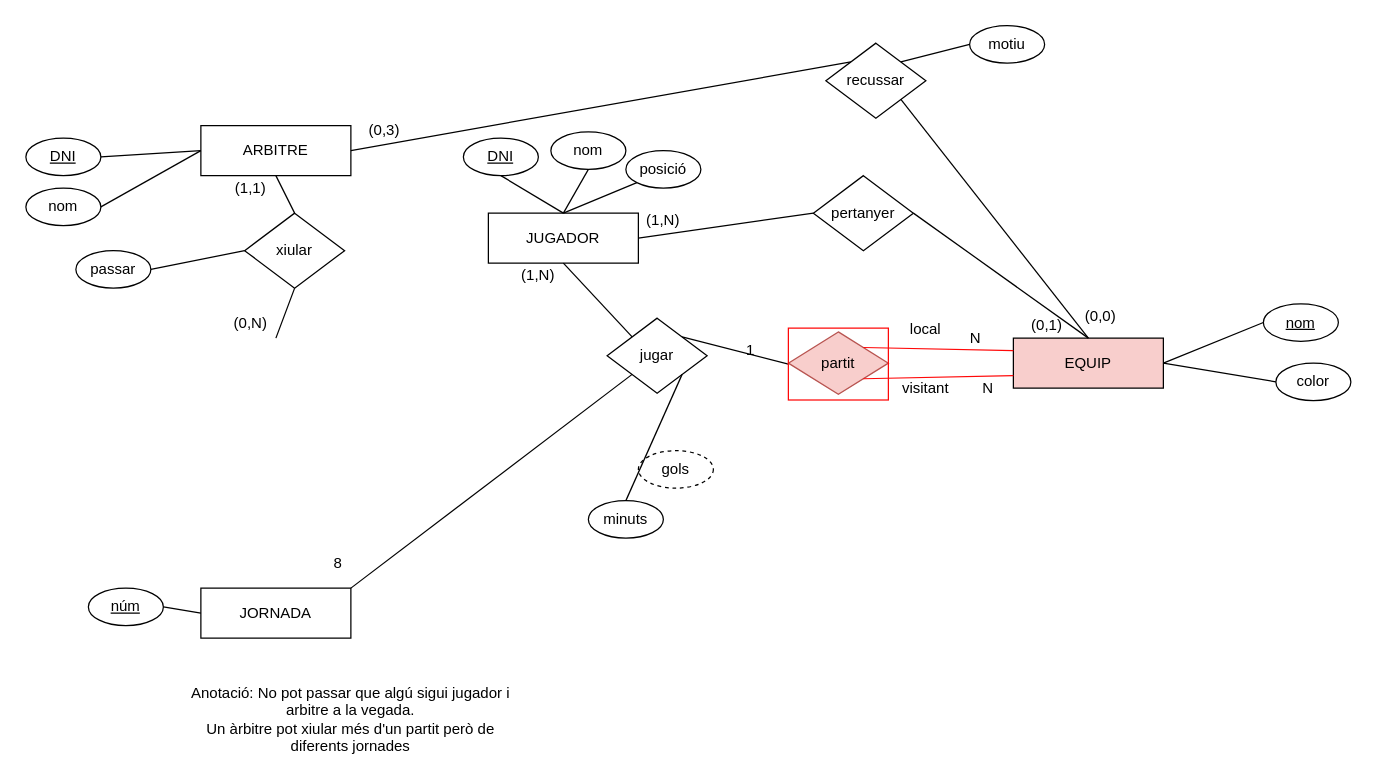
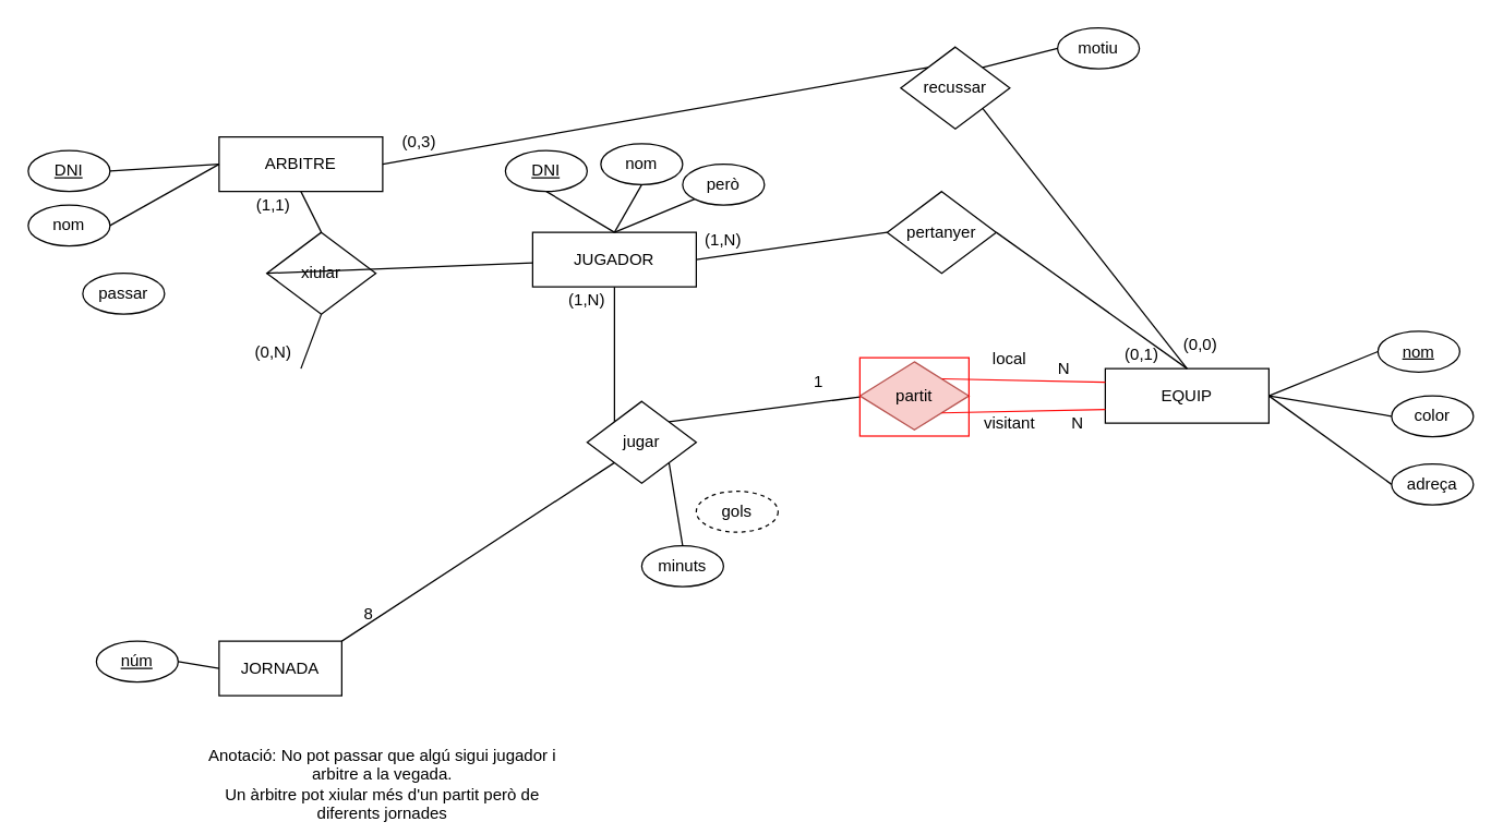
  <mxCell id="0" />
  <mxCell id="1" parent="0" />
- <mxCell id="2" value="jugar" style="rhombus;whiteSpace=wrap;html=1;" parent="1" vertex="1"><mxGeometry x="485" y="254" width="80" height="60" as="geometry" /></mxCell>
- <mxCell id="3" value="EQUIP" style="rounded=0;whiteSpace=wrap;html=1;fillColor=#f8cecc;" parent="1" vertex="1"><mxGeometry x="810" y="270" width="120" height="40" as="geometry" /></mxCell>
- <mxCell id="4" value="JORNADA" style="rounded=0;whiteSpace=wrap;html=1;" parent="1" vertex="1"><mxGeometry x="160" y="470" width="120" height="40" as="geometry" /></mxCell>
+ <mxCell id="2" value="jugar" style="rhombus;whiteSpace=wrap;html=1;" parent="1" vertex="1"><mxGeometry x="430" y="294" width="80" height="60" as="geometry" /></mxCell>
+ <mxCell id="3" value="EQUIP" style="rounded=0;whiteSpace=wrap;html=1;" parent="1" vertex="1"><mxGeometry x="810" y="270" width="120" height="40" as="geometry" /></mxCell>
+ <mxCell id="4" value="JORNADA" style="rounded=0;whiteSpace=wrap;html=1;" parent="1" vertex="1"><mxGeometry x="160" y="470" width="90" height="40" as="geometry" /></mxCell>
  <mxCell id="5" value="&lt;u&gt;nom&lt;/u&gt;" style="ellipse;whiteSpace=wrap;html=1;" parent="1" vertex="1"><mxGeometry x="1010" y="242.5" width="60" height="30" as="geometry" /></mxCell>
  <mxCell id="6" value="color" style="ellipse;whiteSpace=wrap;html=1;" parent="1" vertex="1"><mxGeometry x="1020" y="290" width="60" height="30" as="geometry" /></mxCell>
+ <mxCell id="7" value="adreça" style="ellipse;whiteSpace=wrap;html=1;" parent="1" vertex="1"><mxGeometry x="1020" y="340" width="60" height="30" as="geometry" /></mxCell>
  <mxCell id="8" style="edgeStyle=orthogonalEdgeStyle;rounded=0;orthogonalLoop=1;jettySize=auto;html=1;exitX=0.5;exitY=1;exitDx=0;exitDy=0;" parent="1" source="6" target="6" edge="1"><mxGeometry relative="1" as="geometry" /></mxCell>
  <mxCell id="9" value="" style="endArrow=none;html=1;entryX=0;entryY=0.5;entryDx=0;entryDy=0;exitX=1;exitY=0.5;exitDx=0;exitDy=0;" parent="1" source="3" target="5" edge="1"><mxGeometry width="50" height="50" relative="1" as="geometry"><mxPoint x="700" y="255" as="sourcePoint" /><mxPoint x="780" y="190" as="targetPoint" /></mxGeometry></mxCell>
  <mxCell id="10" value="" style="endArrow=none;html=1;entryX=0;entryY=0.5;entryDx=0;entryDy=0;exitX=1;exitY=0.5;exitDx=0;exitDy=0;" parent="1" source="3" target="6" edge="1"><mxGeometry width="50" height="50" relative="1" as="geometry"><mxPoint x="760" y="310" as="sourcePoint" /><mxPoint x="790" y="275" as="targetPoint" /></mxGeometry></mxCell>
+ <mxCell id="11" value="" style="endArrow=none;html=1;entryX=0;entryY=0.5;entryDx=0;entryDy=0;exitX=1;exitY=0.5;exitDx=0;exitDy=0;" parent="1" source="3" target="7" edge="1"><mxGeometry width="50" height="50" relative="1" as="geometry"><mxPoint x="750" y="300" as="sourcePoint" /><mxPoint x="790" y="265" as="targetPoint" /></mxGeometry></mxCell>
  <mxCell id="12" value="&lt;u&gt;núm&lt;/u&gt;" style="ellipse;whiteSpace=wrap;html=1;" parent="1" vertex="1"><mxGeometry x="70" y="470" width="60" height="30" as="geometry" /></mxCell>
  <mxCell id="13" value="" style="endArrow=none;html=1;entryX=1;entryY=0.5;entryDx=0;entryDy=0;exitX=0;exitY=0.5;exitDx=0;exitDy=0;" parent="1" source="4" target="12" edge="1"><mxGeometry width="50" height="50" relative="1" as="geometry"><mxPoint x="300" y="370" as="sourcePoint" /><mxPoint x="330" y="325" as="targetPoint" /></mxGeometry></mxCell>
  <mxCell id="14" value="" style="endArrow=none;html=1;entryX=0;entryY=0.5;entryDx=0;entryDy=0;exitX=1;exitY=0;exitDx=0;exitDy=0;" parent="1" source="2" edge="1" target="58"><mxGeometry width="50" height="50" relative="1" as="geometry"><mxPoint x="500" y="370" as="sourcePoint" /><mxPoint x="600" y="270" as="targetPoint" /></mxGeometry></mxCell>
  <mxCell id="15" value="" style="endArrow=none;html=1;exitX=1;exitY=0;exitDx=0;exitDy=0;entryX=0;entryY=1;entryDx=0;entryDy=0;" parent="1" source="4" target="2" edge="1"><mxGeometry width="50" height="50" relative="1" as="geometry"><mxPoint x="290" y="300" as="sourcePoint" /><mxPoint x="550" y="320" as="targetPoint" /></mxGeometry></mxCell>
  <mxCell id="16" value="JUGADOR" style="rounded=0;whiteSpace=wrap;html=1;" parent="1" vertex="1"><mxGeometry x="390" y="170" width="120" height="40" as="geometry" /></mxCell>
  <mxCell id="17" value="&lt;u&gt;DNI&lt;/u&gt;" style="ellipse;whiteSpace=wrap;html=1;" parent="1" vertex="1"><mxGeometry x="370" y="110" width="60" height="30" as="geometry" /></mxCell>
  <mxCell id="18" value="nom" style="ellipse;whiteSpace=wrap;html=1;" parent="1" vertex="1"><mxGeometry x="440" y="105" width="60" height="30" as="geometry" /></mxCell>
  <mxCell id="19" value="" style="endArrow=none;html=1;exitX=0.5;exitY=0;exitDx=0;exitDy=0;entryX=0.5;entryY=1;entryDx=0;entryDy=0;" parent="1" source="16" target="17" edge="1"><mxGeometry width="50" height="50" relative="1" as="geometry"><mxPoint x="300" y="310" as="sourcePoint" /><mxPoint x="420" y="310" as="targetPoint" /></mxGeometry></mxCell>
  <mxCell id="20" value="" style="endArrow=none;html=1;exitX=0.5;exitY=0;exitDx=0;exitDy=0;entryX=0.5;entryY=1;entryDx=0;entryDy=0;" parent="1" source="16" target="18" edge="1"><mxGeometry width="50" height="50" relative="1" as="geometry"><mxPoint x="460" y="180" as="sourcePoint" /><mxPoint x="450" y="150" as="targetPoint" /></mxGeometry></mxCell>
  <mxCell id="21" value="xiular" style="rhombus;whiteSpace=wrap;html=1;" parent="1" vertex="1"><mxGeometry x="195" y="170" width="80" height="60" as="geometry" /></mxCell>
  <mxCell id="22" value="ARBITRE" style="rounded=0;whiteSpace=wrap;html=1;" parent="1" vertex="1"><mxGeometry x="160" y="100" width="120" height="40" as="geometry" /></mxCell>
  <mxCell id="23" value="&lt;u&gt;DNI&lt;/u&gt;" style="ellipse;whiteSpace=wrap;html=1;" parent="1" vertex="1"><mxGeometry x="20" y="110" width="60" height="30" as="geometry" /></mxCell>
  <mxCell id="24" value="nom" style="ellipse;whiteSpace=wrap;html=1;" parent="1" vertex="1"><mxGeometry x="20" y="150" width="60" height="30" as="geometry" /></mxCell>
  <mxCell id="25" value="" style="endArrow=none;html=1;exitX=0;exitY=0.5;exitDx=0;exitDy=0;entryX=1;entryY=0.5;entryDx=0;entryDy=0;" parent="1" source="22" target="23" edge="1"><mxGeometry width="50" height="50" relative="1" as="geometry"><mxPoint x="70" y="240" as="sourcePoint" /><mxPoint x="190" y="240" as="targetPoint" /></mxGeometry></mxCell>
  <mxCell id="26" value="" style="endArrow=none;html=1;entryX=1;entryY=0.5;entryDx=0;entryDy=0;" parent="1" target="24" edge="1"><mxGeometry width="50" height="50" relative="1" as="geometry"><mxPoint x="160" y="120" as="sourcePoint" /><mxPoint x="220" y="80" as="targetPoint" /></mxGeometry></mxCell>
  <mxCell id="27" value="" style="endArrow=none;html=1;entryX=0.5;entryY=0;entryDx=0;entryDy=0;exitX=0.5;exitY=1;exitDx=0;exitDy=0;" parent="1" source="22" target="21" edge="1"><mxGeometry width="50" height="50" relative="1" as="geometry"><mxPoint x="170" y="130" as="sourcePoint" /><mxPoint x="90" y="175" as="targetPoint" /></mxGeometry></mxCell>
  <mxCell id="28" value="" style="endArrow=none;html=1;entryX=0.5;entryY=0;entryDx=0;entryDy=0;exitX=0.5;exitY=1;exitDx=0;exitDy=0;" parent="1" source="21" edge="1"><mxGeometry width="50" height="50" relative="1" as="geometry"><mxPoint x="230" y="150" as="sourcePoint" /><mxPoint x="220" y="270" as="targetPoint" /></mxGeometry></mxCell>
  <mxCell id="29" value="Anotació: No pot passar que algú sigui jugador i arbitre a la vegada.&lt;br&gt;Un àrbitre pot xiular més d'un partit però de diferents jornades" style="text;html=1;strokeColor=none;fillColor=none;align=center;verticalAlign=middle;whiteSpace=wrap;rounded=0;" parent="1" vertex="1"><mxGeometry x="140" y="560" width="280" height="30" as="geometry" /></mxCell>
  <mxCell id="30" value="pertanyer" style="rhombus;whiteSpace=wrap;html=1;" parent="1" vertex="1"><mxGeometry x="650" y="140" width="80" height="60" as="geometry" /></mxCell>
  <mxCell id="31" value="" style="endArrow=none;html=1;exitX=1;exitY=0.5;exitDx=0;exitDy=0;entryX=0;entryY=0.5;entryDx=0;entryDy=0;" parent="1" source="16" target="30" edge="1"><mxGeometry width="50" height="50" relative="1" as="geometry"><mxPoint x="460" y="180" as="sourcePoint" /><mxPoint x="530" y="150" as="targetPoint" /></mxGeometry></mxCell>
  <mxCell id="32" value="" style="endArrow=none;html=1;exitX=0.5;exitY=0;exitDx=0;exitDy=0;entryX=1;entryY=0.5;entryDx=0;entryDy=0;" parent="1" source="3" target="30" edge="1"><mxGeometry width="50" height="50" relative="1" as="geometry"><mxPoint x="520" y="200" as="sourcePoint" /><mxPoint x="660" y="180" as="targetPoint" /></mxGeometry></mxCell>
- <mxCell id="33" value="posició" style="ellipse;whiteSpace=wrap;html=1;" parent="1" vertex="1"><mxGeometry x="500" y="120" width="60" height="30" as="geometry" /></mxCell>
+ <mxCell id="33" value="però" style="ellipse;whiteSpace=wrap;html=1;" parent="1" vertex="1"><mxGeometry x="500" y="120" width="60" height="30" as="geometry" /></mxCell>
  <mxCell id="34" value="" style="endArrow=none;html=1;exitX=0.5;exitY=0;exitDx=0;exitDy=0;entryX=0;entryY=1;entryDx=0;entryDy=0;" parent="1" source="16" target="33" edge="1"><mxGeometry width="50" height="50" relative="1" as="geometry"><mxPoint x="460" y="180" as="sourcePoint" /><mxPoint x="480" y="145" as="targetPoint" /></mxGeometry></mxCell>
  <mxCell id="35" value="recussar" style="rhombus;whiteSpace=wrap;html=1;" parent="1" vertex="1"><mxGeometry x="660" y="34" width="80" height="60" as="geometry" /></mxCell>
  <mxCell id="36" value="" style="endArrow=none;html=1;entryX=1;entryY=1;entryDx=0;entryDy=0;" parent="1" target="35" edge="1"><mxGeometry width="50" height="50" relative="1" as="geometry"><mxPoint x="870" y="270" as="sourcePoint" /><mxPoint x="740" y="180" as="targetPoint" /></mxGeometry></mxCell>
  <mxCell id="37" value="" style="endArrow=none;html=1;entryX=1;entryY=0.5;entryDx=0;entryDy=0;exitX=0;exitY=0;exitDx=0;exitDy=0;" parent="1" source="35" target="22" edge="1"><mxGeometry width="50" height="50" relative="1" as="geometry"><mxPoint x="880" y="280" as="sourcePoint" /><mxPoint x="730" y="105" as="targetPoint" /></mxGeometry></mxCell>
  <mxCell id="38" value="(0,3)" style="text;html=1;strokeColor=none;fillColor=none;align=center;verticalAlign=middle;whiteSpace=wrap;rounded=0;" parent="1" vertex="1"><mxGeometry x="287" y="94" width="40" height="20" as="geometry" /></mxCell>
  <mxCell id="39" value="motiu" style="ellipse;whiteSpace=wrap;html=1;" parent="1" vertex="1"><mxGeometry x="775" y="20" width="60" height="30" as="geometry" /></mxCell>
  <mxCell id="40" value="" style="endArrow=none;html=1;entryX=0;entryY=0.5;entryDx=0;entryDy=0;exitX=1;exitY=0;exitDx=0;exitDy=0;" parent="1" source="35" target="39" edge="1"><mxGeometry width="50" height="50" relative="1" as="geometry"><mxPoint x="560" y="310" as="sourcePoint" /><mxPoint x="610" y="260" as="targetPoint" /></mxGeometry></mxCell>
  <mxCell id="41" value="" style="endArrow=none;html=1;entryX=0.5;entryY=1;entryDx=0;entryDy=0;exitX=0;exitY=0;exitDx=0;exitDy=0;" parent="1" source="2" target="16" edge="1"><mxGeometry width="50" height="50" relative="1" as="geometry"><mxPoint x="560" y="310" as="sourcePoint" /><mxPoint x="610" y="260" as="targetPoint" /></mxGeometry></mxCell>
  <mxCell id="42" value="(1,N)" style="text;html=1;strokeColor=none;fillColor=none;align=center;verticalAlign=middle;whiteSpace=wrap;rounded=0;" parent="1" vertex="1"><mxGeometry x="410" y="210" width="40" height="20" as="geometry" /></mxCell>
  <mxCell id="43" value="minuts" style="ellipse;whiteSpace=wrap;html=1;" parent="1" vertex="1"><mxGeometry x="470" y="400" width="60" height="30" as="geometry" /></mxCell>
  <mxCell id="44" value="gols" style="ellipse;whiteSpace=wrap;html=1;dashed=1;" parent="1" vertex="1"><mxGeometry x="510" y="360" width="60" height="30" as="geometry" /></mxCell>
  <mxCell id="45" value="" style="endArrow=none;html=1;entryX=0.5;entryY=0;entryDx=0;entryDy=0;exitX=1;exitY=1;exitDx=0;exitDy=0;" parent="1" source="2" target="43" edge="1"><mxGeometry width="50" height="50" relative="1" as="geometry"><mxPoint x="480" y="325" as="sourcePoint" /><mxPoint x="610" y="350" as="targetPoint" /></mxGeometry></mxCell>
  <mxCell id="46" value="passar" style="ellipse;whiteSpace=wrap;html=1;" parent="1" vertex="1"><mxGeometry x="60" y="200" width="60" height="30" as="geometry" /></mxCell>
- <mxCell id="47" value="" style="endArrow=none;html=1;entryX=1;entryY=0.5;entryDx=0;entryDy=0;exitX=0;exitY=0.5;exitDx=0;exitDy=0;" parent="1" source="21" target="46" edge="1"><mxGeometry width="50" height="50" relative="1" as="geometry"><mxPoint x="160" y="120" as="sourcePoint" /><mxPoint x="90" y="135" as="targetPoint" /></mxGeometry></mxCell>
+ <mxCell id="47" value="" style="endArrow=none;html=1;exitX=0;exitY=0.5;exitDx=0;exitDy=0;" parent="1" source="21" target="16" edge="1"><mxGeometry width="50" height="50" relative="1" as="geometry"><mxPoint x="160" y="120" as="sourcePoint" /><mxPoint x="90" y="135" as="targetPoint" /></mxGeometry></mxCell>
  <mxCell id="48" value="(0,N)" style="text;html=1;strokeColor=none;fillColor=none;align=center;verticalAlign=middle;whiteSpace=wrap;rounded=0;" parent="1" vertex="1"><mxGeometry x="180" y="247.5" width="40" height="20" as="geometry" /></mxCell>
  <mxCell id="49" value="(1,1)" style="text;html=1;strokeColor=none;fillColor=none;align=center;verticalAlign=middle;whiteSpace=wrap;rounded=0;" parent="1" vertex="1"><mxGeometry x="180" y="140" width="40" height="20" as="geometry" /></mxCell>
  <mxCell id="50" value="(0,0)" style="text;html=1;strokeColor=none;fillColor=none;align=center;verticalAlign=middle;whiteSpace=wrap;rounded=0;" parent="1" vertex="1"><mxGeometry x="860" y="242.5" width="40" height="20" as="geometry" /></mxCell>
  <mxCell id="51" value="(0,1)" style="text;html=1;strokeColor=none;fillColor=none;align=center;verticalAlign=middle;whiteSpace=wrap;rounded=0;" parent="1" vertex="1"><mxGeometry x="817" y="249.5" width="40" height="20" as="geometry" /></mxCell>
  <mxCell id="52" value="(1,N)" style="text;html=1;strokeColor=none;fillColor=none;align=center;verticalAlign=middle;whiteSpace=wrap;rounded=0;" parent="1" vertex="1"><mxGeometry x="510" y="166" width="40" height="20" as="geometry" /></mxCell>
  <mxCell id="53" value="partit" style="rhombus;whiteSpace=wrap;html=1;fillColor=#f8cecc;strokeColor=#b85450;" parent="1" vertex="1"><mxGeometry x="630" y="265" width="80" height="50" as="geometry" /></mxCell>
  <mxCell id="54" value="" style="endArrow=none;html=1;entryX=0;entryY=0.25;entryDx=0;entryDy=0;exitX=1;exitY=0;exitDx=0;exitDy=0;strokeColor=#FF0808;" parent="1" source="53" target="3" edge="1"><mxGeometry width="50" height="50" relative="1" as="geometry"><mxPoint x="690" y="310" as="sourcePoint" /><mxPoint x="740" y="260" as="targetPoint" /></mxGeometry></mxCell>
  <mxCell id="55" value="" style="endArrow=none;html=1;entryX=0;entryY=0.75;entryDx=0;entryDy=0;exitX=1;exitY=1;exitDx=0;exitDy=0;strokeColor=#FF0808;" parent="1" source="53" target="3" edge="1"><mxGeometry width="50" height="50" relative="1" as="geometry"><mxPoint x="700" y="287.5" as="sourcePoint" /><mxPoint x="820" y="290" as="targetPoint" /></mxGeometry></mxCell>
  <mxCell id="56" value="local" style="text;html=1;strokeColor=none;fillColor=none;align=center;verticalAlign=middle;whiteSpace=wrap;rounded=0;" parent="1" vertex="1"><mxGeometry x="720" y="252.5" width="40" height="20" as="geometry" /></mxCell>
  <mxCell id="57" value="visitant" style="text;html=1;strokeColor=none;fillColor=none;align=center;verticalAlign=middle;whiteSpace=wrap;rounded=0;" parent="1" vertex="1"><mxGeometry x="720" y="300" width="40" height="20" as="geometry" /></mxCell>
  <mxCell id="58" value="" style="rounded=0;whiteSpace=wrap;html=1;fillColor=none;strokeColor=#FF0808;" vertex="1" parent="1"><mxGeometry x="630" y="262" width="80" height="57.5" as="geometry" /></mxCell>
  <mxCell id="59" value="N" style="text;html=1;strokeColor=none;fillColor=none;align=center;verticalAlign=middle;whiteSpace=wrap;rounded=0;" vertex="1" parent="1"><mxGeometry x="760" y="260" width="40" height="20" as="geometry" /></mxCell>
  <mxCell id="60" value="N" style="text;html=1;strokeColor=none;fillColor=none;align=center;verticalAlign=middle;whiteSpace=wrap;rounded=0;" vertex="1" parent="1"><mxGeometry x="770" y="300" width="40" height="20" as="geometry" /></mxCell>
  <mxCell id="61" value="8" style="text;html=1;strokeColor=none;fillColor=none;align=center;verticalAlign=middle;whiteSpace=wrap;rounded=0;" vertex="1" parent="1"><mxGeometry x="250" y="440" width="40" height="20" as="geometry" /></mxCell>
  <mxCell id="62" value="1" style="text;html=1;strokeColor=none;fillColor=none;align=center;verticalAlign=middle;whiteSpace=wrap;rounded=0;" vertex="1" parent="1"><mxGeometry x="580" y="270" width="40" height="20" as="geometry" /></mxCell>
